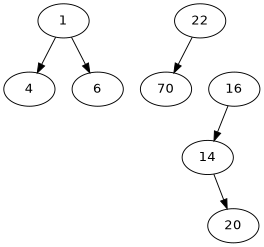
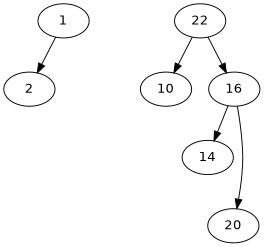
  digraph {
    fontname="DejaVu Sans"
    node [fontname="DejaVu Sans"]
    edge [fontname="DejaVu Sans"]
    n1 [label=1]
-   2 [label=4]
-   6
+   2
    n4 [label=22]
-   10 [label=70]
+   10
    16
    14
    20
    n1 -> 2
-   n1 -> 6
    n4 -> 10
+   n4 -> 16
    16 -> 14
-   14 -> 20
+   16 -> 20
  }
